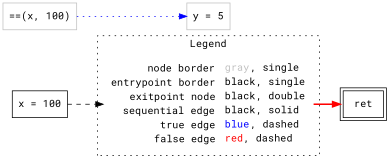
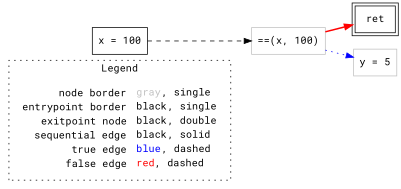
  digraph {
    fontname="Roboto Mono"
    rankdir=LR
    node [fontname="Roboto Mono" shape=rect color=black]
    edge [fontname="Roboto Mono"]
    n1 [label=<<table border="0" cellpadding="2" cellspacing="0" cellborder="0"><tr><td align="right">node border&nbsp;</td><td align="left"><font color="gray">gray</font>, single</td></tr><tr><td align="right">entrypoint border&nbsp;</td><td align="left"><font color="black">black</font>, single</td></tr><tr><td align="right">exitpoint node&nbsp;</td><td align="left"><font color="black">black</font>, double</td></tr><tr><td align="right">sequential edge&nbsp;</td><td align="left"><font color="black">black</font>, solid</td></tr><tr><td align="right">true edge&nbsp;</td><td align="left"><font color="blue">blue</font>, dashed</td></tr><tr><td align="right">false edge&nbsp;</td><td align="left"><font color="red">red</font>, dashed</td></tr></table>> shape=plaintext color=""]
    n2 [label=<x = 100>]
    n3 [color=gray label=<==(x, 100)>]
    n4 [label=<ret> peripheries=2]
    n5 [color=gray label=<y = 5>]
    subgraph cluster_1 {
      label=Legend
      style=dotted
      n1
    }
-   n2 -> n1 [color=black style=dashed]
-   n1 -> n4 [color=red style=bold]
+   n2 -> n3 [color=black style=dashed]
+   n3 -> n4 [color=red style=bold]
    n3 -> n5 [color=blue style=dotted]
  }
